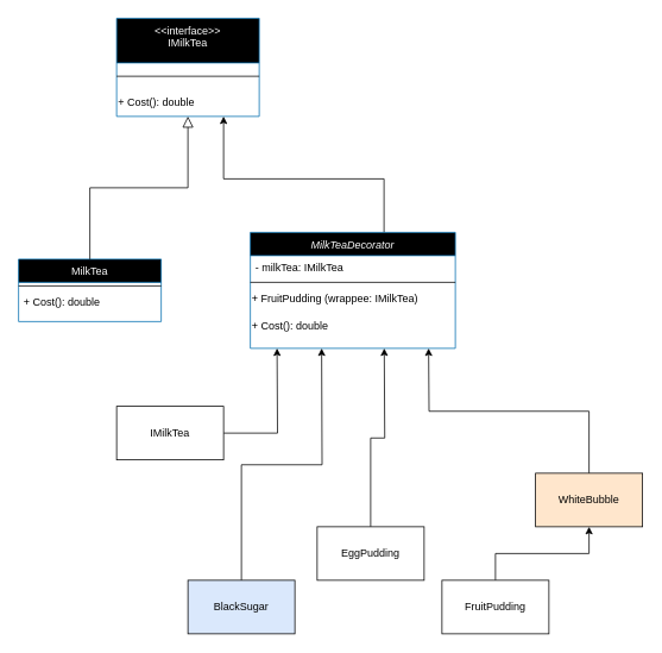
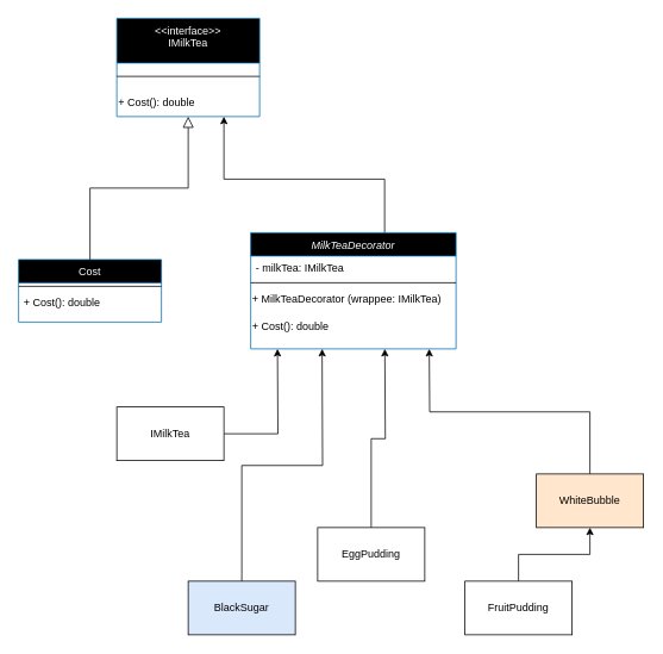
  <mxCell id="0" />
  <mxCell id="1" parent="0" />
  <mxCell id="2" value="&lt;&lt;interface&gt;&gt;&#10;IMilkTea" style="swimlane;fontStyle=0;align=center;verticalAlign=top;childLayout=stackLayout;horizontal=1;startSize=50;horizontalStack=0;resizeParent=1;resizeLast=0;collapsible=1;marginBottom=0;rounded=0;shadow=0;strokeWidth=1;fillColor=#000000;fontColor=#ffffff;strokeColor=#006EAF;" parent="1" vertex="1"><mxGeometry x="130" y="20" width="160" height="110" as="geometry"><mxRectangle x="230" y="140" width="160" height="26" as="alternateBounds" /></mxGeometry></mxCell>
  <mxCell id="3" value="" style="line;html=1;strokeWidth=1;align=left;verticalAlign=middle;spacingTop=-1;spacingLeft=3;spacingRight=3;rotatable=0;labelPosition=right;points=[];portConstraint=eastwest;" parent="2" vertex="1"><mxGeometry y="50" width="160" height="30" as="geometry" /></mxCell>
  <mxCell id="4" value="&lt;span style=&quot;&quot;&gt;+ Cost(): double&lt;/span&gt;" style="text;html=1;align=left;verticalAlign=middle;resizable=0;points=[];autosize=1;strokeColor=none;fillColor=none;" vertex="1" parent="2"><mxGeometry y="80" width="160" height="30" as="geometry" /></mxCell>
- <mxCell id="5" value="MilkTea" style="swimlane;fontStyle=0;align=center;verticalAlign=top;childLayout=stackLayout;horizontal=1;startSize=26;horizontalStack=0;resizeParent=1;resizeLast=0;collapsible=1;marginBottom=0;rounded=0;shadow=0;strokeWidth=1;fillColor=#000000;fontColor=#ffffff;strokeColor=#006EAF;" parent="1" vertex="1"><mxGeometry x="20" y="290" width="160" height="70" as="geometry"><mxRectangle x="130" y="380" width="160" height="26" as="alternateBounds" /></mxGeometry></mxCell>
+ <mxCell id="5" value="Cost" style="swimlane;fontStyle=0;align=center;verticalAlign=top;childLayout=stackLayout;horizontal=1;startSize=26;horizontalStack=0;resizeParent=1;resizeLast=0;collapsible=1;marginBottom=0;rounded=0;shadow=0;strokeWidth=1;fillColor=#000000;fontColor=#ffffff;strokeColor=#006EAF;" parent="1" vertex="1"><mxGeometry x="20" y="290" width="160" height="70" as="geometry"><mxRectangle x="130" y="380" width="160" height="26" as="alternateBounds" /></mxGeometry></mxCell>
  <mxCell id="6" value="" style="line;html=1;strokeWidth=1;align=left;verticalAlign=middle;spacingTop=-1;spacingLeft=3;spacingRight=3;rotatable=0;labelPosition=right;points=[];portConstraint=eastwest;" parent="5" vertex="1"><mxGeometry y="26" width="160" height="8" as="geometry" /></mxCell>
  <mxCell id="7" value="+ Cost(): double" style="text;align=left;verticalAlign=top;spacingLeft=4;spacingRight=4;overflow=hidden;rotatable=0;points=[[0,0.5],[1,0.5]];portConstraint=eastwest;" parent="5" vertex="1"><mxGeometry y="34" width="160" height="26" as="geometry" /></mxCell>
  <mxCell id="8" value="" style="endArrow=block;endSize=10;endFill=0;shadow=0;strokeWidth=1;rounded=0;curved=0;edgeStyle=elbowEdgeStyle;elbow=vertical;" parent="1" source="5" target="2" edge="1"><mxGeometry width="160" relative="1" as="geometry"><mxPoint x="100" y="133" as="sourcePoint" /><mxPoint x="100" y="133" as="targetPoint" /></mxGeometry></mxCell>
  <mxCell id="9" style="edgeStyle=orthogonalEdgeStyle;rounded=0;orthogonalLoop=1;jettySize=auto;html=1;entryX=0.75;entryY=1;entryDx=0;entryDy=0;" edge="1" parent="1" source="10" target="2"><mxGeometry relative="1" as="geometry"><mxPoint x="250" y="140" as="targetPoint" /><Array as="points"><mxPoint x="430" y="200" /><mxPoint x="250" y="200" /></Array></mxGeometry></mxCell>
  <mxCell id="10" value="MilkTeaDecorator" style="swimlane;fontStyle=2;align=center;verticalAlign=top;childLayout=stackLayout;horizontal=1;startSize=26;horizontalStack=0;resizeParent=1;resizeLast=0;collapsible=1;marginBottom=0;rounded=0;shadow=0;strokeWidth=1;fillColor=#000000;fontColor=#ffffff;strokeColor=#006EAF;" parent="1" vertex="1"><mxGeometry x="280" y="260" width="230" height="130" as="geometry"><mxRectangle x="340" y="380" width="170" height="26" as="alternateBounds" /></mxGeometry></mxCell>
  <mxCell id="11" value="- milkTea: IMilkTea" style="text;align=left;verticalAlign=top;spacingLeft=4;spacingRight=4;overflow=hidden;rotatable=0;points=[[0,0.5],[1,0.5]];portConstraint=eastwest;" parent="10" vertex="1"><mxGeometry y="26" width="230" height="26" as="geometry" /></mxCell>
  <mxCell id="12" value="" style="line;html=1;strokeWidth=1;align=left;verticalAlign=middle;spacingTop=-1;spacingLeft=3;spacingRight=3;rotatable=0;labelPosition=right;points=[];portConstraint=eastwest;" parent="10" vertex="1"><mxGeometry y="52" width="230" height="8" as="geometry" /></mxCell>
- <mxCell id="13" value="+ FruitPudding (wrappee: IMilkTea)" style="text;html=1;align=left;verticalAlign=middle;resizable=0;points=[];autosize=1;strokeColor=none;fillColor=none;" vertex="1" parent="10"><mxGeometry y="60" width="230" height="30" as="geometry" /></mxCell>
+ <mxCell id="13" value="+ MilkTeaDecorator (wrappee: IMilkTea)" style="text;html=1;align=left;verticalAlign=middle;resizable=0;points=[];autosize=1;strokeColor=none;fillColor=none;" vertex="1" parent="10"><mxGeometry y="60" width="230" height="30" as="geometry" /></mxCell>
  <mxCell id="14" value="&lt;div&gt;&lt;span style=&quot;background-color: initial;&quot;&gt;+ Cost(): double&lt;/span&gt;&lt;br&gt;&lt;/div&gt;" style="text;html=1;align=left;verticalAlign=middle;resizable=0;points=[];autosize=1;strokeColor=none;fillColor=none;" vertex="1" parent="10"><mxGeometry y="90" width="230" height="30" as="geometry" /></mxCell>
  <mxCell id="15" style="edgeStyle=orthogonalEdgeStyle;rounded=0;orthogonalLoop=1;jettySize=auto;html=1;" edge="1" parent="1" source="16"><mxGeometry relative="1" as="geometry"><mxPoint x="310" y="390" as="targetPoint" /></mxGeometry></mxCell>
  <mxCell id="16" value="IMilkTea" style="rounded=0;whiteSpace=wrap;html=1;" vertex="1" parent="1"><mxGeometry x="130" y="455" width="120" height="60" as="geometry" /></mxCell>
  <mxCell id="17" style="edgeStyle=orthogonalEdgeStyle;rounded=0;orthogonalLoop=1;jettySize=auto;html=1;exitX=0.5;exitY=0;exitDx=0;exitDy=0;" edge="1" parent="1" source="18"><mxGeometry relative="1" as="geometry"><mxPoint x="480" y="390" as="targetPoint" /></mxGeometry></mxCell>
  <mxCell id="18" value="WhiteBubble" style="rounded=0;whiteSpace=wrap;html=1;fillColor=#ffe6cc;" vertex="1" parent="1"><mxGeometry x="600" y="530" width="120" height="60" as="geometry" /></mxCell>
  <mxCell id="19" style="edgeStyle=orthogonalEdgeStyle;rounded=0;orthogonalLoop=1;jettySize=auto;html=1;exitX=0.5;exitY=0;exitDx=0;exitDy=0;" edge="1" parent="1" source="20" target="18"><mxGeometry relative="1" as="geometry" /></mxCell>
- <mxCell id="20" value="FruitPudding" style="rounded=0;whiteSpace=wrap;html=1;" vertex="1" parent="1"><mxGeometry x="495" y="650" width="120" height="60" as="geometry" /></mxCell>
+ <mxCell id="20" value="FruitPudding" style="rounded=0;whiteSpace=wrap;html=1;" vertex="1" parent="1"><mxGeometry x="520" y="650" width="120" height="60" as="geometry" /></mxCell>
  <mxCell id="21" style="edgeStyle=orthogonalEdgeStyle;rounded=0;orthogonalLoop=1;jettySize=auto;html=1;exitX=0.5;exitY=0;exitDx=0;exitDy=0;" edge="1" parent="1" source="22"><mxGeometry relative="1" as="geometry"><mxPoint x="430.25" y="390" as="targetPoint" /></mxGeometry></mxCell>
  <mxCell id="22" value="EggPudding" style="rounded=0;whiteSpace=wrap;html=1;" vertex="1" parent="1"><mxGeometry x="355" y="590" width="120" height="60" as="geometry" /></mxCell>
  <mxCell id="23" style="edgeStyle=orthogonalEdgeStyle;rounded=0;orthogonalLoop=1;jettySize=auto;html=1;exitX=0.5;exitY=0;exitDx=0;exitDy=0;" edge="1" parent="1" source="24"><mxGeometry relative="1" as="geometry"><mxPoint x="360" y="390" as="targetPoint" /></mxGeometry></mxCell>
  <mxCell id="24" value="BlackSugar" style="rounded=0;whiteSpace=wrap;html=1;fillColor=#dae8fc;" vertex="1" parent="1"><mxGeometry x="210" y="650" width="120" height="60" as="geometry" /></mxCell>
